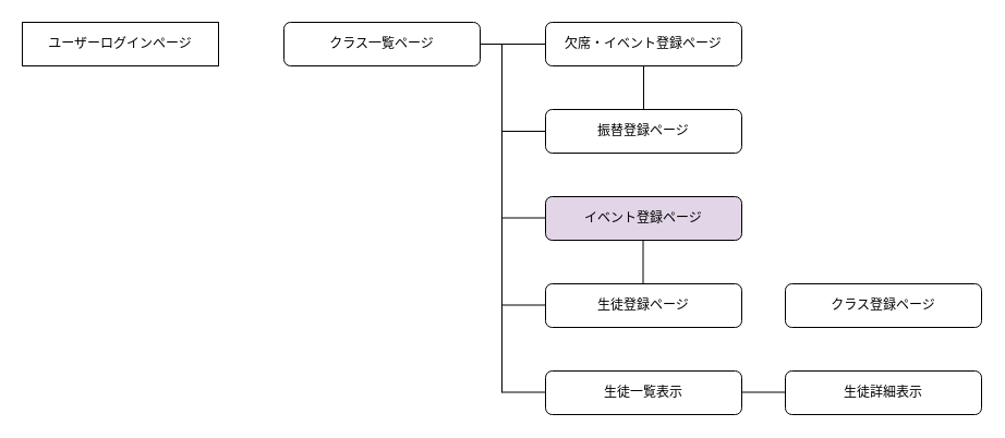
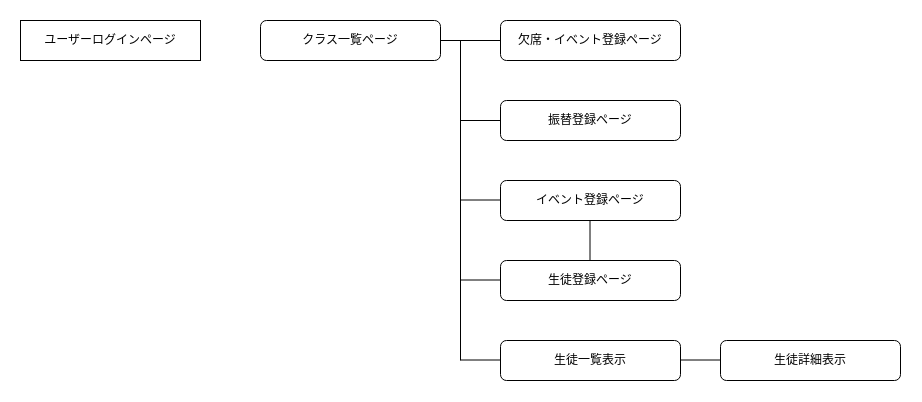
  <mxCell id="0" />
  <mxCell id="1" parent="0" />
  <mxCell id="2" value="ユーザーログインページ" style="whiteSpace=wrap;html=1;rounded=0;" vertex="1" parent="1"><mxGeometry y="20" width="180" height="40" as="geometry" x="20" /></mxCell>
  <mxCell id="3" style="edgeStyle=none;html=1;exitX=1;exitY=0.5;exitDx=0;exitDy=0;endArrow=none;endFill=0;" edge="1" parent="1" source="4"><mxGeometry relative="1" as="geometry"><mxPoint x="500" y="40" as="targetPoint" /></mxGeometry></mxCell>
  <mxCell id="4" value="クラス一覧ページ" style="rounded=1;whiteSpace=wrap;html=1;" vertex="1" parent="1"><mxGeometry x="260" y="20" width="180" height="40" as="geometry" /></mxCell>
  <mxCell id="5" value="生徒一覧表示" style="rounded=1;whiteSpace=wrap;html=1;" vertex="1" parent="1"><mxGeometry x="500" y="340" width="180" height="40" as="geometry" /></mxCell>
  <mxCell id="6" style="edgeStyle=none;html=1;exitX=0;exitY=0.5;exitDx=0;exitDy=0;endArrow=none;endFill=0;" edge="1" parent="1" source="7"><mxGeometry relative="1" as="geometry"><mxPoint x="460" y="120" as="targetPoint" /></mxGeometry></mxCell>
  <mxCell id="7" value="振替登録ページ" style="rounded=1;whiteSpace=wrap;html=1;" vertex="1" parent="1"><mxGeometry x="500" y="100" width="180" height="40" as="geometry" /></mxCell>
  <mxCell id="8" value="生徒詳細表示" style="rounded=1;whiteSpace=wrap;html=1;" vertex="1" parent="1"><mxGeometry x="720" y="340" width="180" height="40" as="geometry" /></mxCell>
  <mxCell id="9" value="生徒登録ページ" style="rounded=1;whiteSpace=wrap;html=1;" vertex="1" parent="1"><mxGeometry x="500" y="260" width="180" height="40" as="geometry" /></mxCell>
  <mxCell id="10" value="欠席・イベント登録ページ" style="rounded=1;whiteSpace=wrap;html=1;" vertex="1" parent="1"><mxGeometry x="500" y="20" width="180" height="40" as="geometry" /></mxCell>
- <mxCell id="11" value="イベント登録ページ" style="rounded=1;whiteSpace=wrap;html=1;fillColor=#e1d5e7;" vertex="1" parent="1"><mxGeometry x="500" y="180" width="180" height="40" as="geometry" /></mxCell>
+ <mxCell id="11" value="イベント登録ページ" style="rounded=1;whiteSpace=wrap;html=1;" vertex="1" parent="1"><mxGeometry x="500" y="180" width="180" height="40" as="geometry" /></mxCell>
  <mxCell id="12" value="" style="endArrow=none;html=1;" edge="1" parent="1"><mxGeometry width="50" height="50" relative="1" as="geometry"><mxPoint x="460" y="360" as="sourcePoint" /><mxPoint x="460" y="40" as="targetPoint" /></mxGeometry></mxCell>
  <mxCell id="13" style="edgeStyle=none;html=1;exitX=0;exitY=0.5;exitDx=0;exitDy=0;endArrow=none;endFill=0;" edge="1" parent="1"><mxGeometry relative="1" as="geometry"><mxPoint x="460" y="359.5" as="targetPoint" /><mxPoint x="500" y="359.5" as="sourcePoint" /></mxGeometry></mxCell>
  <mxCell id="14" style="edgeStyle=none;html=1;exitX=0;exitY=0.5;exitDx=0;exitDy=0;endArrow=none;endFill=0;" edge="1" parent="1"><mxGeometry relative="1" as="geometry"><mxPoint x="460" y="279.5" as="targetPoint" /><mxPoint x="500" y="279.5" as="sourcePoint" /></mxGeometry></mxCell>
  <mxCell id="15" style="edgeStyle=none;html=1;exitX=0;exitY=0.5;exitDx=0;exitDy=0;endArrow=none;endFill=0;" edge="1" parent="1"><mxGeometry relative="1" as="geometry"><mxPoint x="460" y="199.5" as="targetPoint" /><mxPoint x="500" y="199.5" as="sourcePoint" /></mxGeometry></mxCell>
  <mxCell id="16" style="edgeStyle=none;html=1;exitX=0;exitY=0.5;exitDx=0;exitDy=0;endArrow=none;endFill=0;" edge="1" parent="1"><mxGeometry relative="1" as="geometry"><mxPoint x="680" y="359.5" as="targetPoint" /><mxPoint x="720" y="359.5" as="sourcePoint" /></mxGeometry></mxCell>
- <mxCell id="17" value="" style="endArrow=none;html=1;entryX=0.5;entryY=1;entryDx=0;entryDy=0;exitX=0.5;exitY=0;exitDx=0;exitDy=0;" edge="1" parent="1" source="7" target="10"><mxGeometry width="50" height="50" relative="1" as="geometry"><mxPoint x="810" y="120" as="sourcePoint" /><mxPoint x="820" y="100" as="targetPoint" /></mxGeometry></mxCell>
- <mxCell id="18" value="クラス登録ページ" style="rounded=1;whiteSpace=wrap;html=1;" vertex="1" parent="1"><mxGeometry x="720" y="260" width="180" height="40" as="geometry" /></mxCell>
  <mxCell id="19" value="" style="endArrow=none;html=1;entryX=0.5;entryY=1;entryDx=0;entryDy=0;exitX=0.5;exitY=0;exitDx=0;exitDy=0;" edge="1" parent="1"><mxGeometry width="50" height="50" relative="1" as="geometry"><mxPoint x="589.5" y="260" as="sourcePoint" /><mxPoint x="589.5" y="220" as="targetPoint" /></mxGeometry></mxCell>
